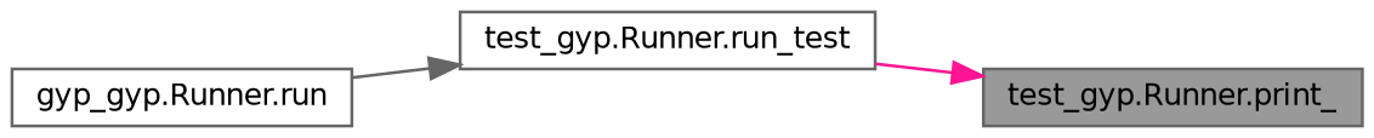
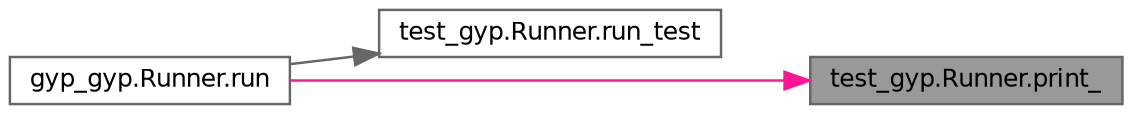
  digraph {
    rankdir=RL
    node [color=grey40 fillcolor=white fontname=Helvetica fontsize=10 shape=box style=filled]
    edge [dir=back fontname=Helvetica fontsize=10 labelfontname=Helvetica labelfontsize=10 style=solid]
    n1 [color=gray40 fillcolor=grey60 fontcolor=black height=0.2 label="test_gyp.Runner.print_" width=0.4]
    n2 [height=0.2 label="test_gyp.Runner.run_test" width=0.4]
    n3 [height=0.2 label="gyp_gyp.Runner.run" width=0.4]
-   n1 -> n2 [color=deeppink]
+   n1 -> n3 [color=deeppink]
    n2 -> n3 [color=gray40]
  }
